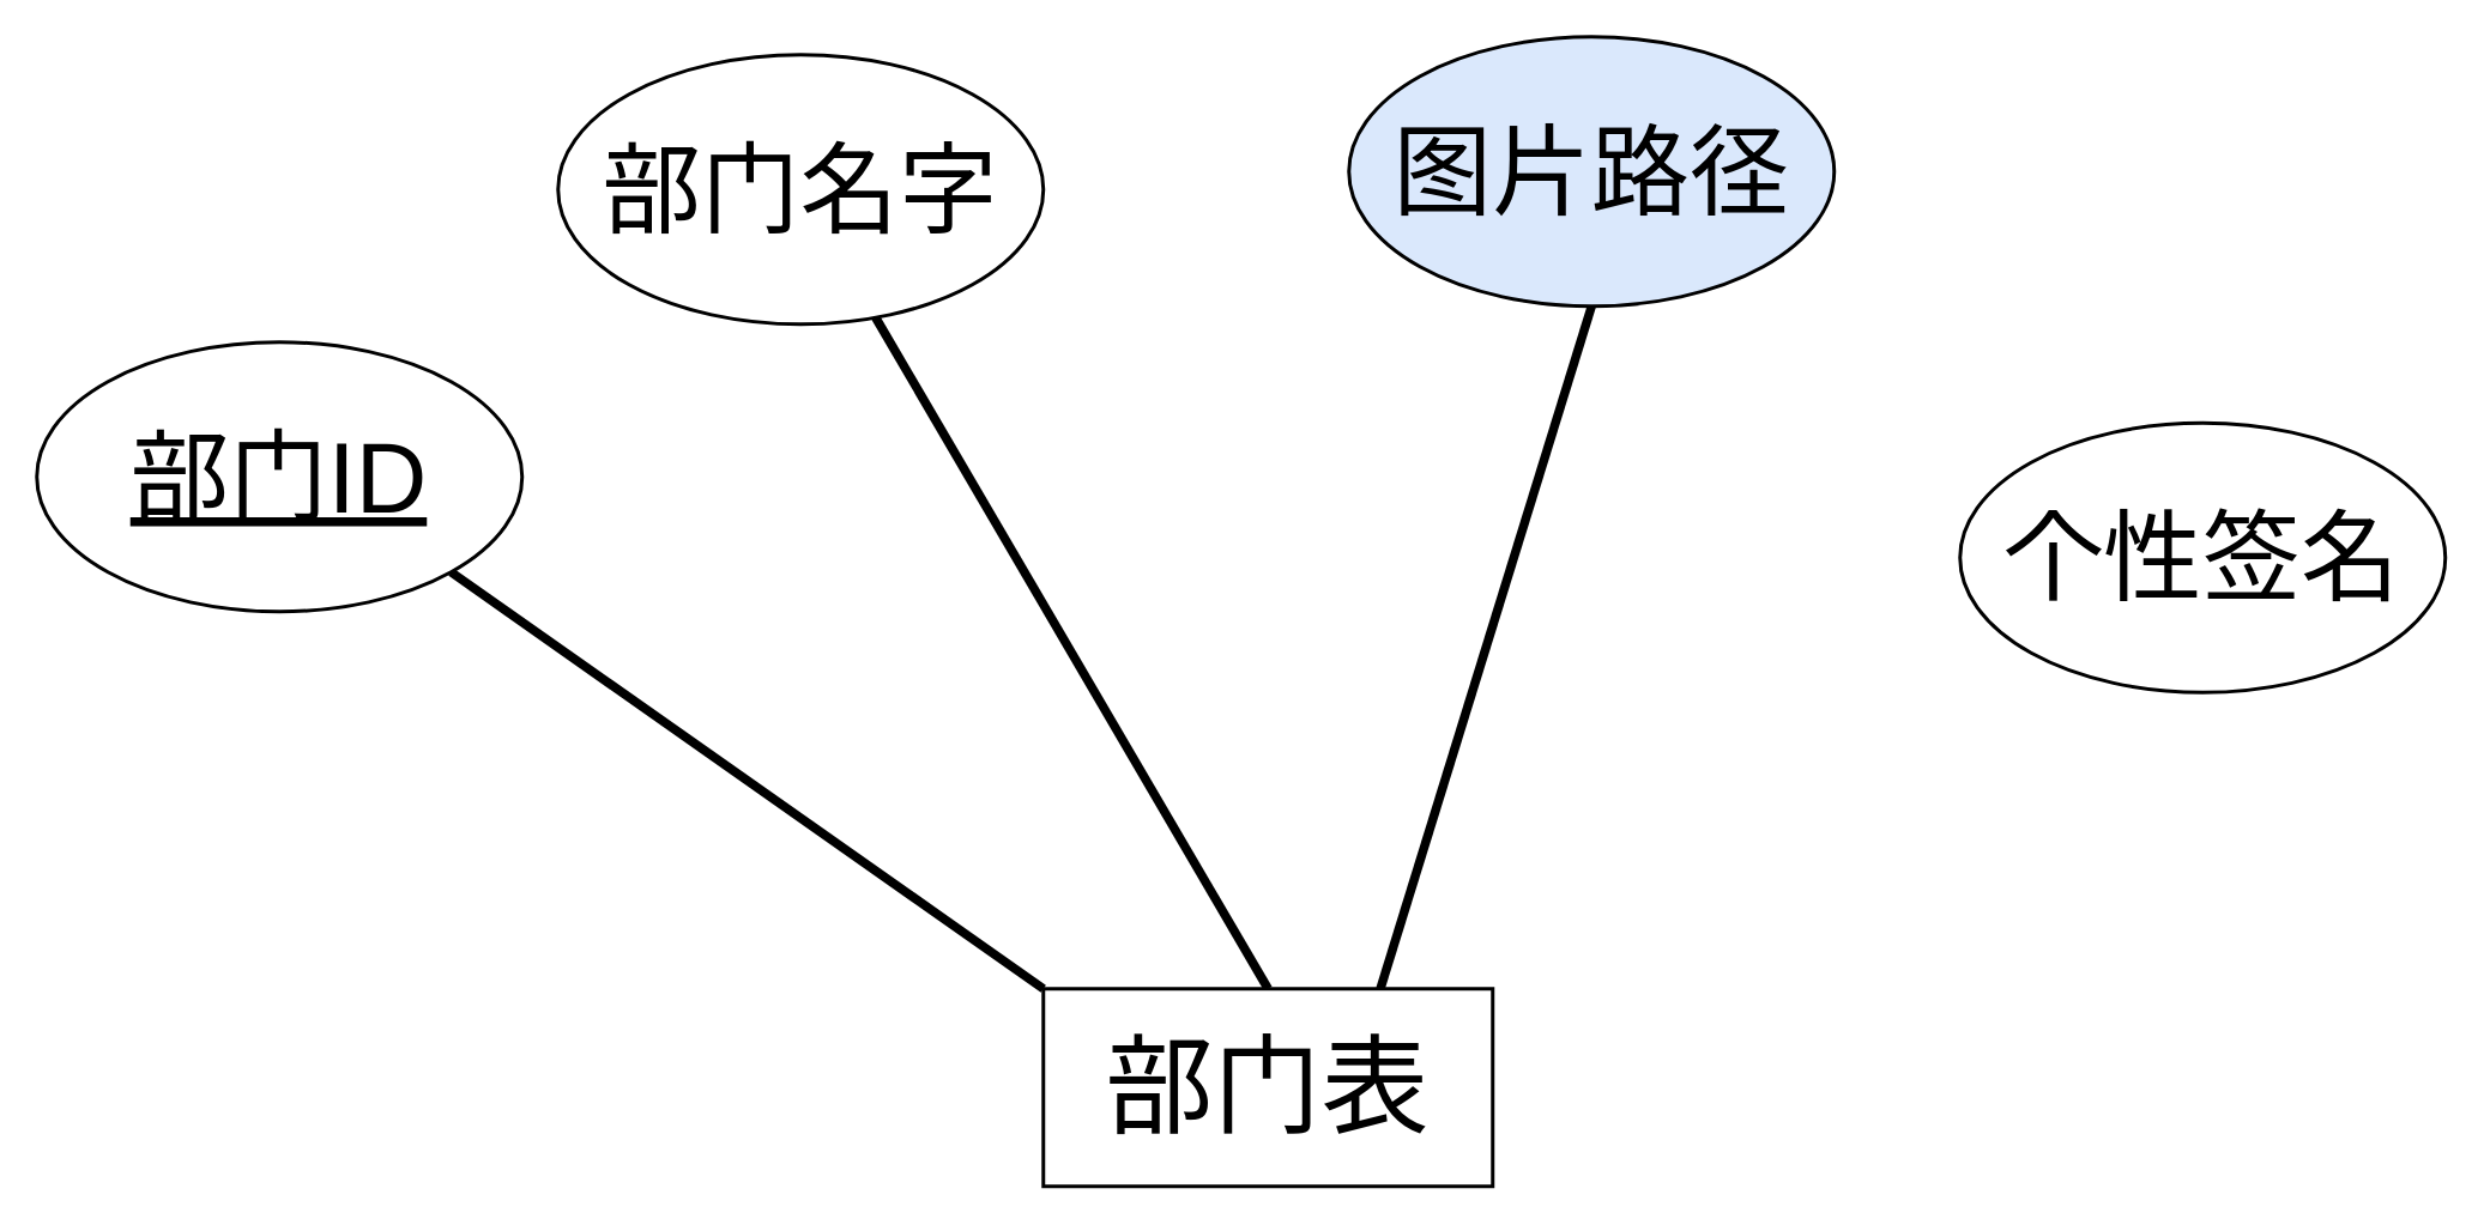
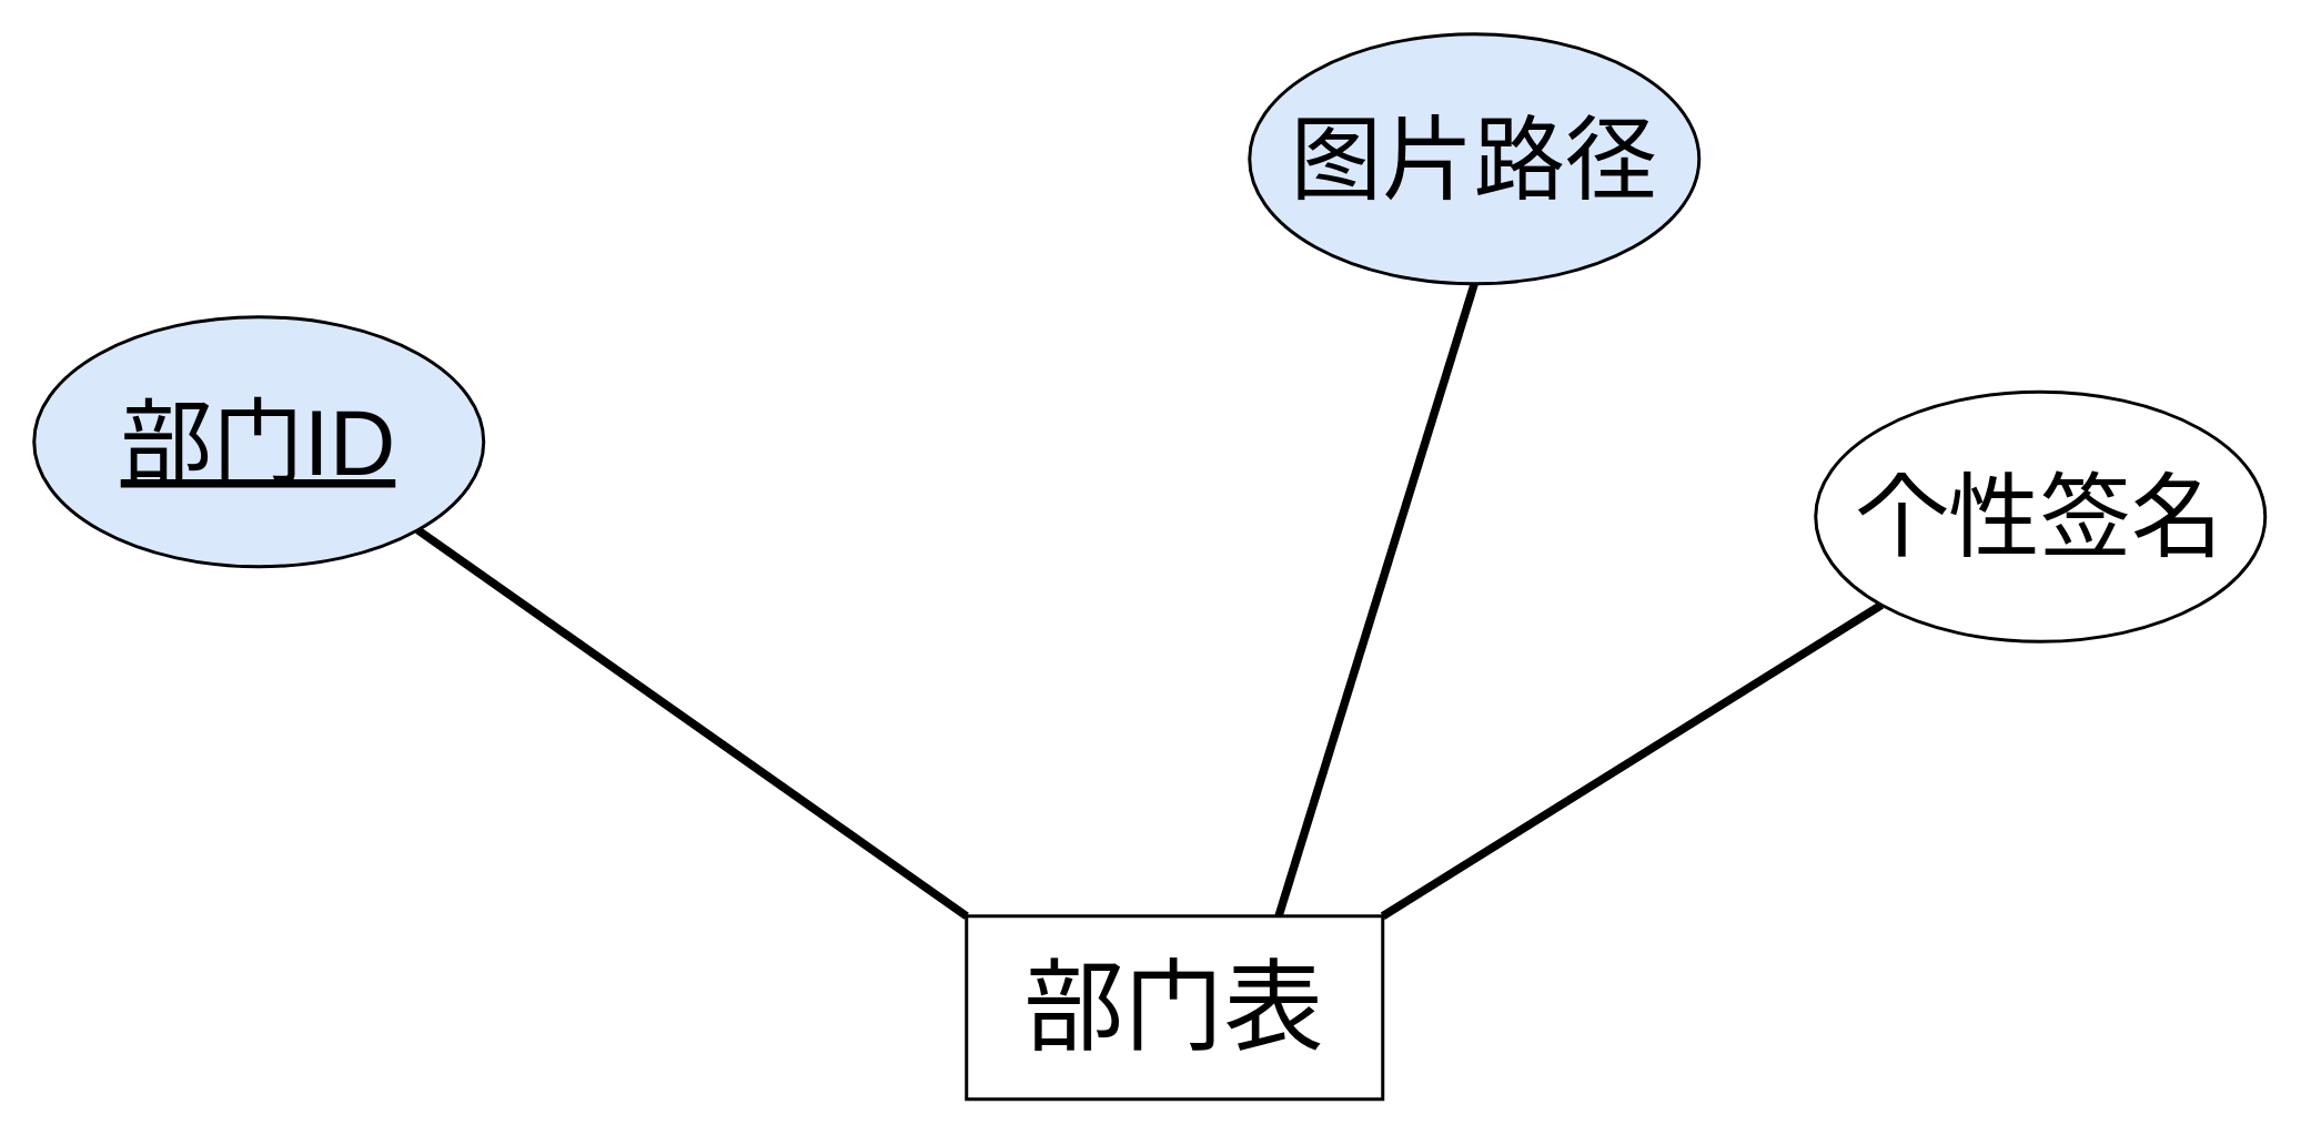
  <mxCell id="0" />
  <mxCell id="1" parent="0" />
  <mxCell id="2" style="rounded=0;orthogonalLoop=1;jettySize=auto;html=1;exitX=0;exitY=0;exitDx=0;exitDy=0;entryX=1;entryY=1;entryDx=0;entryDy=0;strokeWidth=5;startArrow=none;startFill=0;endArrow=none;endFill=0;" edge="1" parent="1" source="6" target="7"><mxGeometry relative="1" as="geometry" /></mxCell>
- <mxCell id="3" style="edgeStyle=none;rounded=0;orthogonalLoop=1;jettySize=auto;html=1;exitX=0.5;exitY=0;exitDx=0;exitDy=0;strokeWidth=5;endArrow=none;endFill=0;" edge="1" parent="1" source="6" target="8"><mxGeometry relative="1" as="geometry" /></mxCell>
  <mxCell id="4" style="edgeStyle=none;rounded=0;orthogonalLoop=1;jettySize=auto;html=1;exitX=0.75;exitY=0;exitDx=0;exitDy=0;entryX=0.5;entryY=1;entryDx=0;entryDy=0;strokeWidth=5;endArrow=none;endFill=0;" edge="1" parent="1" source="6" target="9"><mxGeometry relative="1" as="geometry" /></mxCell>
+ <mxCell id="5" style="rounded=0;orthogonalLoop=1;jettySize=auto;html=1;exitX=1;exitY=0;exitDx=0;exitDy=0;entryX=0;entryY=1;entryDx=0;entryDy=0;strokeWidth=5;endArrow=none;endFill=0;" edge="1" parent="1" source="6" target="10"><mxGeometry relative="1" as="geometry" /></mxCell>
  <mxCell id="6" value="部门表" style="html=1;whiteSpace=wrap;fontSize=60;strokeWidth=2;" vertex="1" parent="1"><mxGeometry x="580" y="550" width="250" height="110" as="geometry" /></mxCell>
- <mxCell id="7" value="部门ID" style="ellipse;whiteSpace=wrap;html=1;fontSize=55;strokeWidth=2;fontStyle=4" vertex="1" parent="1"><mxGeometry x="20" y="190" width="270" height="150" as="geometry" /></mxCell>
- <mxCell id="8" value="&lt;span&gt;部门名字&lt;/span&gt;" style="ellipse;whiteSpace=wrap;html=1;fontSize=55;strokeWidth=2;fontStyle=0" vertex="1" parent="1"><mxGeometry x="310" y="30" width="270" height="150" as="geometry" /></mxCell>
+ <mxCell id="7" value="部门ID" style="ellipse;whiteSpace=wrap;html=1;fontSize=55;strokeWidth=2;fontStyle=4;fillColor=#dae8fc;" vertex="1" parent="1"><mxGeometry x="20" y="190" width="270" height="150" as="geometry" /></mxCell>
  <mxCell id="9" value="图片路径" style="ellipse;whiteSpace=wrap;html=1;fontSize=55;strokeWidth=2;fillColor=#dae8fc;" vertex="1" parent="1"><mxGeometry x="750" y="20" width="270" height="150" as="geometry" /></mxCell>
  <mxCell id="10" value="个性签名" style="ellipse;whiteSpace=wrap;html=1;fontSize=55;strokeWidth=2;" vertex="1" parent="1"><mxGeometry x="1090" y="235" width="270" height="150" as="geometry" /></mxCell>
